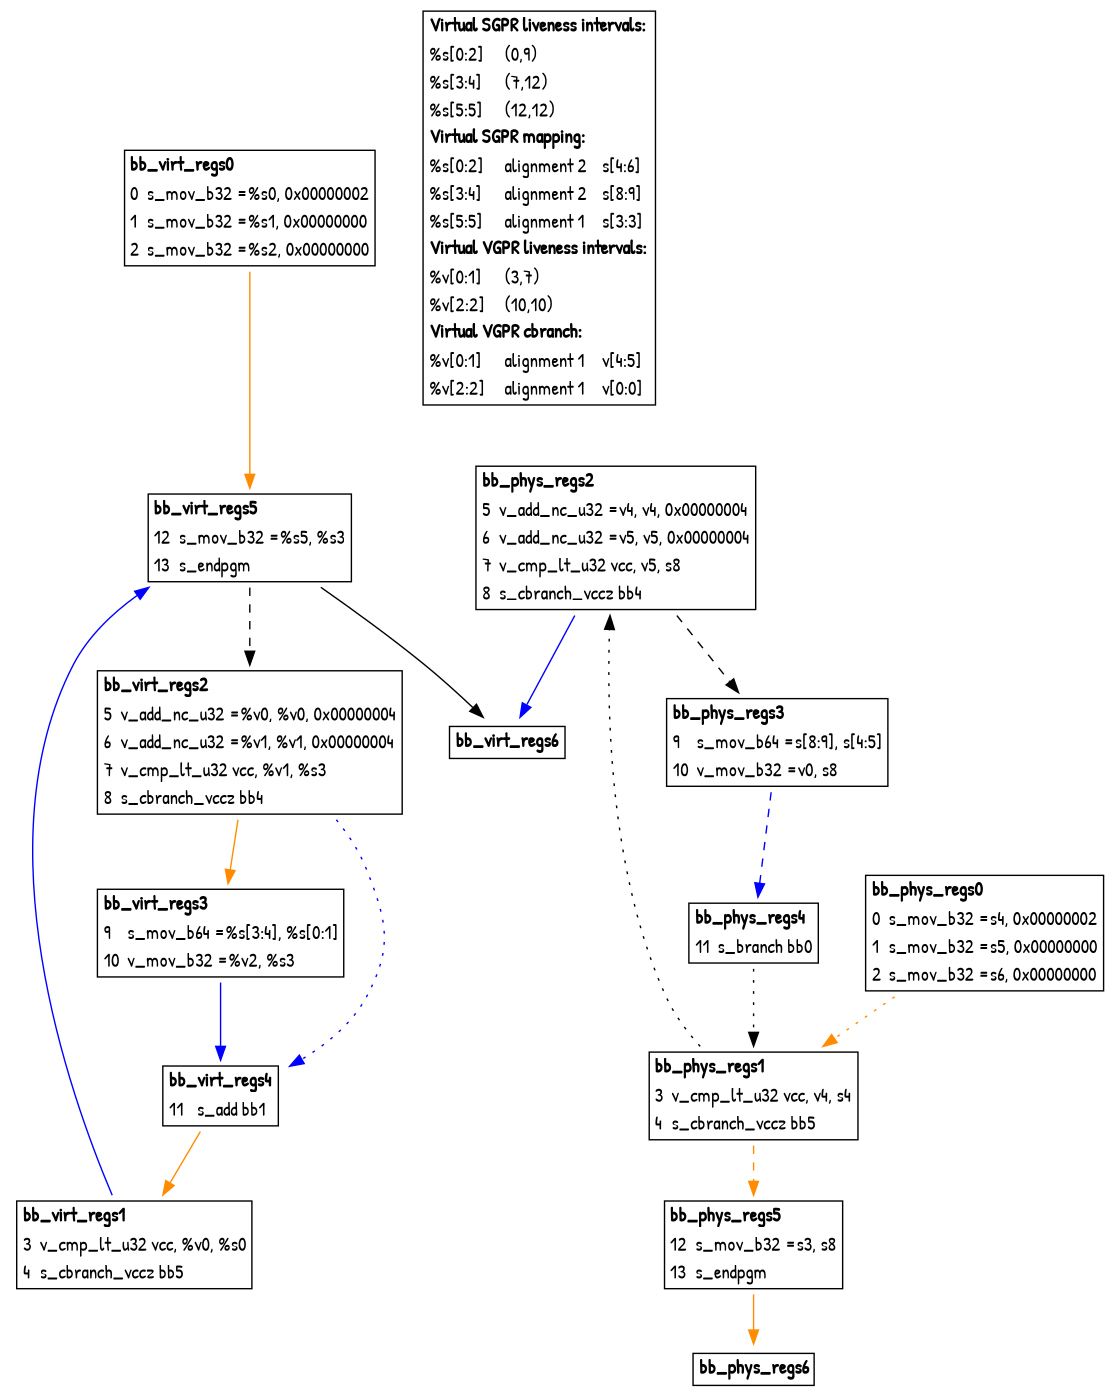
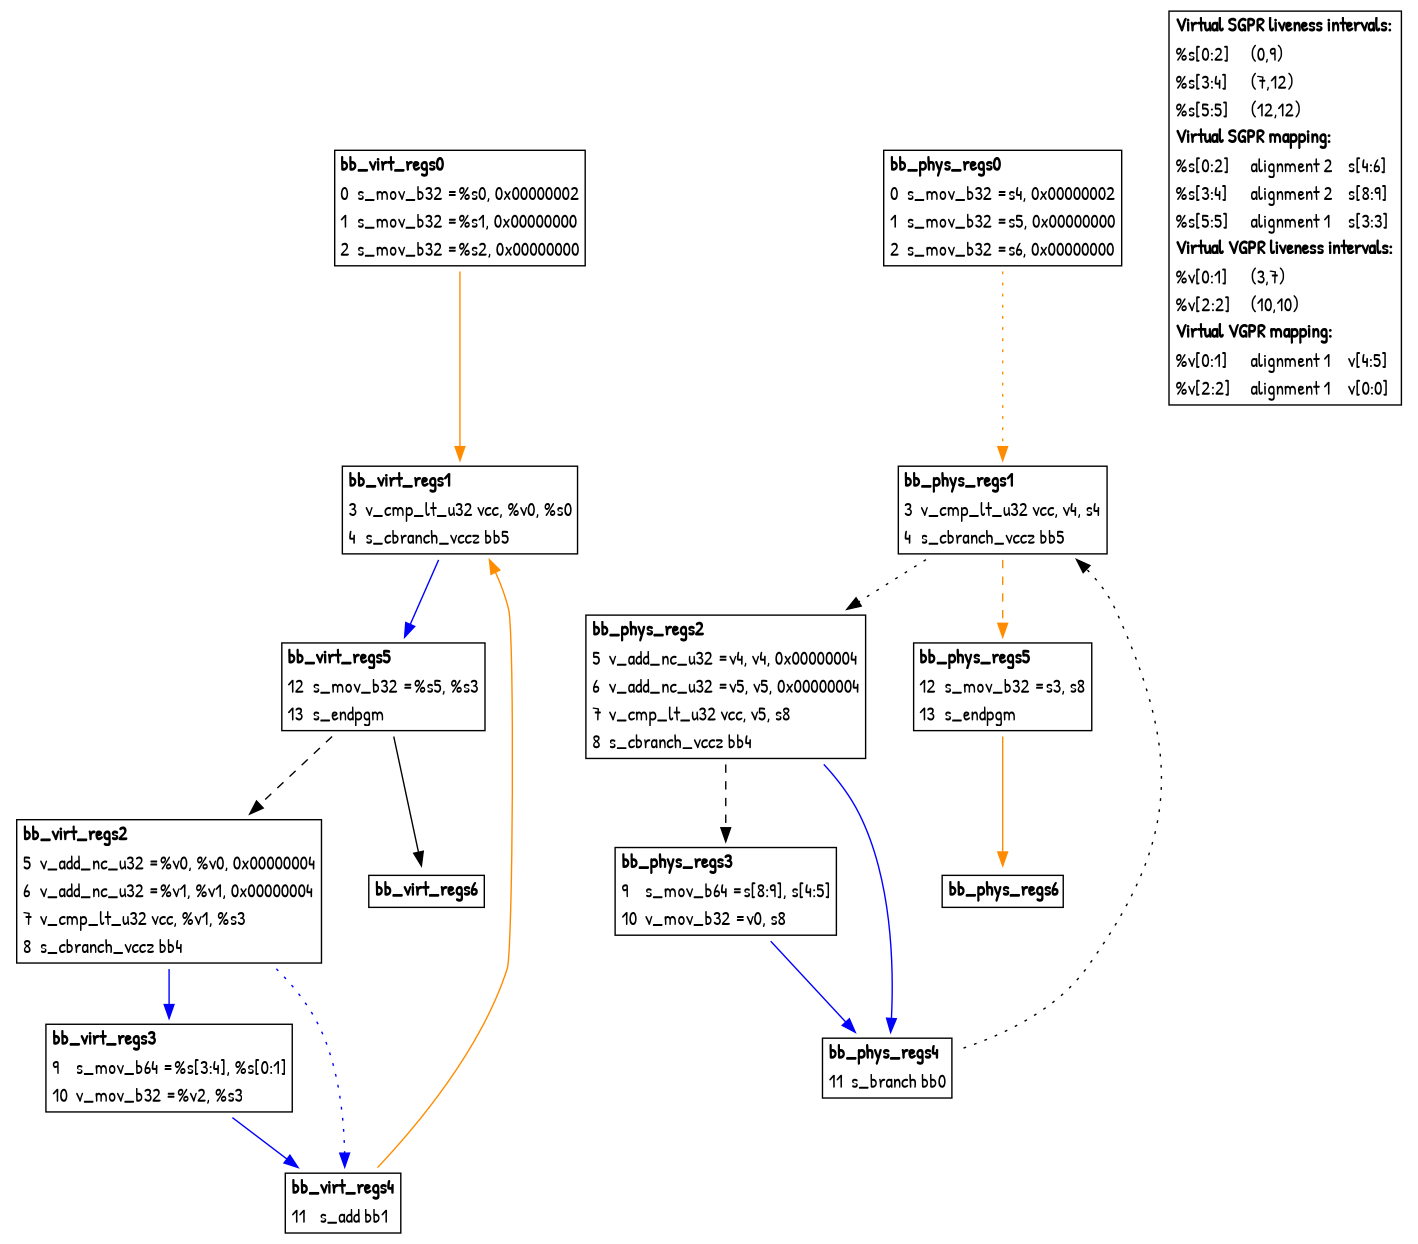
  digraph {
    fontname="Patrick Hand"
    node [fontname="Patrick Hand" shape=none]
    edge [color=blue fontname="Patrick Hand" style=solid]
    n1 [label=<<table border="1" cellborder="0" cellspacing="1"> <tr><td colspan="2" align="left"><b>bb_virt_regs0</b></td></tr> <tr><td colspan="1" align="left">0</td><td colspan="1" align="left">s_mov_b32 =%s0, 0x00000002</td></tr> <tr><td colspan="1" align="left">1</td><td colspan="1" align="left">s_mov_b32 =%s1, 0x00000000</td></tr> <tr><td colspan="1" align="left">2</td><td colspan="1" align="left">s_mov_b32 =%s2, 0x00000000</td></tr> </table>>]
    n2 [label=<<table border="1" cellborder="0" cellspacing="1"> <tr><td colspan="2" align="left"><b>bb_virt_regs1</b></td></tr> <tr><td colspan="1" align="left">3</td><td colspan="1" align="left">v_cmp_lt_u32 vcc, %v0, %s0</td></tr> <tr><td colspan="1" align="left">4</td><td colspan="1" align="left">s_cbranch_vccz bb5</td></tr> </table>>]
    n3 [label=<<table border="1" cellborder="0" cellspacing="1"> <tr><td colspan="2" align="left"><b>bb_virt_regs2</b></td></tr> <tr><td colspan="1" align="left">5</td><td colspan="1" align="left">v_add_nc_u32 =%v0, %v0, 0x00000004</td></tr> <tr><td colspan="1" align="left">6</td><td colspan="1" align="left">v_add_nc_u32 =%v1, %v1, 0x00000004</td></tr> <tr><td colspan="1" align="left">7</td><td colspan="1" align="left">v_cmp_lt_u32 vcc, %v1, %s3</td></tr> <tr><td colspan="1" align="left">8</td><td colspan="1" align="left">s_cbranch_vccz bb4</td></tr> </table>>]
    n4 [label=<<table border="1" cellborder="0" cellspacing="1"> <tr><td colspan="2" align="left"><b>bb_virt_regs5</b></td></tr> <tr><td colspan="1" align="left">12</td><td colspan="1" align="left">s_mov_b32 =%s5, %s3</td></tr> <tr><td colspan="1" align="left">13</td><td colspan="1" align="left">s_endpgm</td></tr> </table>>]
    n5 [label=<<table border="1" cellborder="0" cellspacing="1"> <tr><td colspan="2" align="left"><b>bb_virt_regs3</b></td></tr> <tr><td colspan="1" align="left">9</td><td colspan="1" align="left">s_mov_b64 =%s[3:4], %s[0:1]</td></tr> <tr><td colspan="1" align="left">10</td><td colspan="1" align="left">v_mov_b32 =%v2, %s3</td></tr> </table>>]
    n6 [label=<<table border="1" cellborder="0" cellspacing="1"> <tr><td colspan="2" align="left"><b>bb_virt_regs4</b></td></tr> <tr><td colspan="1" align="left">11</td><td colspan="1" align="left">s_add bb1</td></tr> </table>>]
    n7 [label=<<table border="1" cellborder="0" cellspacing="1"> <tr><td colspan="2" align="left"><b>bb_virt_regs6</b></td></tr> </table>>]
    n8 [label=<<table border="1" cellborder="0" cellspacing="1"> <tr><td colspan="2" align="left"><b>bb_phys_regs0</b></td></tr> <tr><td colspan="1" align="left">0</td><td colspan="1" align="left">s_mov_b32 =s4, 0x00000002</td></tr> <tr><td colspan="1" align="left">1</td><td colspan="1" align="left">s_mov_b32 =s5, 0x00000000</td></tr> <tr><td colspan="1" align="left">2</td><td colspan="1" align="left">s_mov_b32 =s6, 0x00000000</td></tr> </table>>]
    n9 [label=<<table border="1" cellborder="0" cellspacing="1"> <tr><td colspan="2" align="left"><b>bb_phys_regs1</b></td></tr> <tr><td colspan="1" align="left">3</td><td colspan="1" align="left">v_cmp_lt_u32 vcc, v4, s4</td></tr> <tr><td colspan="1" align="left">4</td><td colspan="1" align="left">s_cbranch_vccz bb5</td></tr> </table>>]
    n10 [label=<<table border="1" cellborder="0" cellspacing="1"> <tr><td colspan="2" align="left"><b>bb_phys_regs2</b></td></tr> <tr><td colspan="1" align="left">5</td><td colspan="1" align="left">v_add_nc_u32 =v4, v4, 0x00000004</td></tr> <tr><td colspan="1" align="left">6</td><td colspan="1" align="left">v_add_nc_u32 =v5, v5, 0x00000004</td></tr> <tr><td colspan="1" align="left">7</td><td colspan="1" align="left">v_cmp_lt_u32 vcc, v5, s8</td></tr> <tr><td colspan="1" align="left">8</td><td colspan="1" align="left">s_cbranch_vccz bb4</td></tr> </table>>]
    n11 [label=<<table border="1" cellborder="0" cellspacing="1"> <tr><td colspan="2" align="left"><b>bb_phys_regs5</b></td></tr> <tr><td colspan="1" align="left">12</td><td colspan="1" align="left">s_mov_b32 =s3, s8</td></tr> <tr><td colspan="1" align="left">13</td><td colspan="1" align="left">s_endpgm</td></tr> </table>>]
    n12 [label=<<table border="1" cellborder="0" cellspacing="1"> <tr><td colspan="2" align="left"><b>bb_phys_regs3</b></td></tr> <tr><td colspan="1" align="left">9</td><td colspan="1" align="left">s_mov_b64 =s[8:9], s[4:5]</td></tr> <tr><td colspan="1" align="left">10</td><td colspan="1" align="left">v_mov_b32 =v0, s8</td></tr> </table>>]
    n13 [label=<<table border="1" cellborder="0" cellspacing="1"> <tr><td colspan="2" align="left"><b>bb_phys_regs4</b></td></tr> <tr><td colspan="1" align="left">11</td><td colspan="1" align="left">s_branch bb0</td></tr> </table>>]
    n14 [label=<<table border="1" cellborder="0" cellspacing="1"> <tr><td colspan="2" align="left"><b>bb_phys_regs6</b></td></tr> </table>>]
-   n15 [label=<<table border="1" cellborder="0" cellspacing="1"> <tr><td colspan="3" align="left"><b>Virtual SGPR liveness intervals:</b></td></tr> <tr><td colspan="1" align="left">%s[0:2]</td><td colspan="2" align="left">(0,9)</td></tr> <tr><td colspan="1" align="left">%s[3:4]</td><td colspan="2" align="left">(7,12)</td></tr> <tr><td colspan="1" align="left">%s[5:5]</td><td colspan="2" align="left">(12,12)</td></tr> <tr><td colspan="3" align="left"><b>Virtual SGPR mapping:</b></td></tr> <tr><td colspan="1" align="left">%s[0:2]</td><td colspan="1" align="left">alignment 2</td><td colspan="1" align="left">s[4:6]</td></tr> <tr><td colspan="1" align="left">%s[3:4]</td><td colspan="1" align="left">alignment 2</td><td colspan="1" align="left">s[8:9]</td></tr> <tr><td colspan="1" align="left">%s[5:5]</td><td colspan="1" align="left">alignment 1</td><td colspan="1" align="left">s[3:3]</td></tr> <tr><td colspan="3" align="left"><b>Virtual VGPR liveness intervals:</b></td></tr> <tr><td colspan="1" align="left">%v[0:1]</td><td colspan="2" align="left">(3,7)</td></tr> <tr><td colspan="1" align="left">%v[2:2]</td><td colspan="2" align="left">(10,10)</td></tr> <tr><td colspan="3" align="left"><b>Virtual VGPR cbranch:</b></td></tr> <tr><td colspan="1" align="left">%v[0:1]</td><td colspan="1" align="left">alignment 1</td><td colspan="1" align="left">v[4:5]</td></tr> <tr><td colspan="1" align="left">%v[2:2]</td><td colspan="1" align="left">alignment 1</td><td colspan="1" align="left">v[0:0]</td></tr> </table>>]
+   n15 [label=<<table border="1" cellborder="0" cellspacing="1"> <tr><td colspan="3" align="left"><b>Virtual SGPR liveness intervals:</b></td></tr> <tr><td colspan="1" align="left">%s[0:2]</td><td colspan="2" align="left">(0,9)</td></tr> <tr><td colspan="1" align="left">%s[3:4]</td><td colspan="2" align="left">(7,12)</td></tr> <tr><td colspan="1" align="left">%s[5:5]</td><td colspan="2" align="left">(12,12)</td></tr> <tr><td colspan="3" align="left"><b>Virtual SGPR mapping:</b></td></tr> <tr><td colspan="1" align="left">%s[0:2]</td><td colspan="1" align="left">alignment 2</td><td colspan="1" align="left">s[4:6]</td></tr> <tr><td colspan="1" align="left">%s[3:4]</td><td colspan="1" align="left">alignment 2</td><td colspan="1" align="left">s[8:9]</td></tr> <tr><td colspan="1" align="left">%s[5:5]</td><td colspan="1" align="left">alignment 1</td><td colspan="1" align="left">s[3:3]</td></tr> <tr><td colspan="3" align="left"><b>Virtual VGPR liveness intervals:</b></td></tr> <tr><td colspan="1" align="left">%v[0:1]</td><td colspan="2" align="left">(3,7)</td></tr> <tr><td colspan="1" align="left">%v[2:2]</td><td colspan="2" align="left">(10,10)</td></tr> <tr><td colspan="3" align="left"><b>Virtual VGPR mapping:</b></td></tr> <tr><td colspan="1" align="left">%v[0:1]</td><td colspan="1" align="left">alignment 1</td><td colspan="1" align="left">v[4:5]</td></tr> <tr><td colspan="1" align="left">%v[2:2]</td><td colspan="1" align="left">alignment 1</td><td colspan="1" align="left">v[0:0]</td></tr> </table>>]
    subgraph sub_1 {
      n1
      n2
      n3
      n4
      n5
      n6
      n7
    }
    subgraph sub_2 {
      n8
      n9
      n10
      n11
      n12
      n13
      n14
    }
    subgraph sub_3 {
      n15
    }
-   n1 -> n4 [color=darkorange]
+   n1 -> n2 [color=darkorange]
    n2 -> n4
-   n3 -> n5 [color=darkorange]
+   n3 -> n5
    n3 -> n6 [style=dotted]
    n4 -> n3 [color=black style=dashed]
    n4 -> n7 [color=black]
    n5 -> n6
    n6 -> n2 [color=darkorange]
    n8 -> n9 [color=darkorange style=dotted]
    n9 -> n10 [color=black style=dotted]
    n9 -> n11 [color=darkorange style=dashed]
    n10 -> n12 [color=black style=dashed]
-   n10 -> n7
+   n10 -> n13
    n11 -> n14 [color=darkorange]
-   n12 -> n13 [style=dashed]
+   n12 -> n13
    n13 -> n9 [color=black style=dotted]
  }
